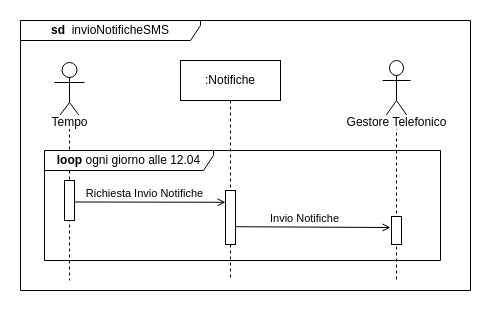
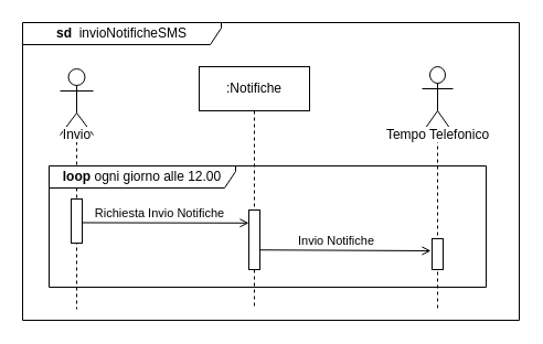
  <mxCell id="0" />
  <mxCell id="1" parent="0" />
  <mxCell id="2" value="&lt;b&gt;sd&amp;nbsp;&lt;/b&gt; invioNotificheSMS" style="shape=umlFrame;whiteSpace=wrap;html=1;width=180;height=20;" parent="1" vertex="1"><mxGeometry x="20" y="20" width="450" height="270" as="geometry" /></mxCell>
  <mxCell id="3" value="" style="shape=umlLifeline;participant=umlActor;perimeter=lifelinePerimeter;whiteSpace=wrap;html=1;container=1;collapsible=0;recursiveResize=0;verticalAlign=top;spacingTop=36;outlineConnect=0;size=60;" parent="1" vertex="1"><mxGeometry x="54" y="62" width="30" height="218" as="geometry" /></mxCell>
- <mxCell id="4" value="&lt;span style=&quot;background-color: rgb(255 , 255 , 255)&quot;&gt;&lt;font style=&quot;font-size: 12px&quot;&gt;Tempo&lt;/font&gt;&lt;/span&gt;" style="text;html=1;align=center;verticalAlign=middle;resizable=0;points=[];autosize=1;" parent="1" vertex="1"><mxGeometry x="44" y="112" width="50" height="20" as="geometry" /></mxCell>
+ <mxCell id="4" value="&lt;span style=&quot;background-color: rgb(255 , 255 , 255)&quot;&gt;&lt;font style=&quot;font-size: 12px&quot;&gt;Invio&lt;/font&gt;&lt;/span&gt;" style="text;html=1;align=center;verticalAlign=middle;resizable=0;points=[];autosize=1;" parent="1" vertex="1"><mxGeometry x="44" y="112" width="50" height="20" as="geometry" /></mxCell>
  <mxCell id="5" value="Invio Notifiche" style="html=1;verticalAlign=bottom;endArrow=open;endFill=0;endSize=6;exitX=1;exitY=0.671;exitDx=0;exitDy=0;exitPerimeter=0;startSize=8;" parent="1" source="8" edge="1"><mxGeometry x="-0.107" width="80" relative="1" as="geometry"><mxPoint x="240" y="227" as="sourcePoint" /><mxPoint x="390" y="227" as="targetPoint" /><mxPoint as="offset" /></mxGeometry></mxCell>
  <mxCell id="6" value="Richiesta Invio Notifiche" style="html=1;verticalAlign=bottom;endArrow=open;exitX=0.994;exitY=0.537;exitDx=0;exitDy=0;exitPerimeter=0;endFill=0;endSize=6;entryX=0;entryY=0.218;entryDx=0;entryDy=0;entryPerimeter=0;startSize=8;" parent="1" source="9" target="8" edge="1"><mxGeometry x="-0.075" width="80" relative="1" as="geometry"><mxPoint x="74" y="200" as="sourcePoint" /><mxPoint x="210" y="202" as="targetPoint" /><mxPoint as="offset" /></mxGeometry></mxCell>
  <mxCell id="7" value=":Notifiche" style="shape=umlLifeline;perimeter=lifelinePerimeter;whiteSpace=wrap;html=1;container=1;collapsible=0;recursiveResize=0;outlineConnect=0;" parent="1" vertex="1"><mxGeometry x="180" y="60" width="100" height="220" as="geometry" /></mxCell>
  <mxCell id="8" value="" style="html=1;points=[];perimeter=orthogonalPerimeter;" parent="7" vertex="1"><mxGeometry x="45" y="130" width="10" height="54" as="geometry" /></mxCell>
  <mxCell id="9" value="" style="html=1;points=[];perimeter=orthogonalPerimeter;" parent="1" vertex="1"><mxGeometry x="64" y="180" width="10" height="40" as="geometry" /></mxCell>
  <mxCell id="10" value="" style="shape=umlLifeline;participant=umlActor;perimeter=lifelinePerimeter;whiteSpace=wrap;html=1;container=1;collapsible=0;recursiveResize=0;verticalAlign=top;spacingTop=36;outlineConnect=0;size=60;" parent="1" vertex="1"><mxGeometry x="382" y="60" width="28" height="220" as="geometry" /></mxCell>
  <mxCell id="11" value="" style="html=1;points=[];perimeter=orthogonalPerimeter;" parent="10" vertex="1"><mxGeometry x="9" y="156" width="10" height="28" as="geometry" /></mxCell>
- <mxCell id="12" value="&lt;span style=&quot;background-color: rgb(255 , 255 , 255)&quot;&gt;&lt;font style=&quot;font-size: 12px&quot;&gt;Gestore Telefonico&lt;/font&gt;&lt;/span&gt;" style="text;html=1;align=center;verticalAlign=middle;resizable=0;points=[];autosize=1;" parent="1" vertex="1"><mxGeometry x="336" y="112" width="120" height="20" as="geometry" /></mxCell>
- <mxCell id="13" value="&lt;b&gt;loop &lt;/b&gt;ogni giorno alle 12.04" style="shape=umlFrame;whiteSpace=wrap;html=1;width=169;height=20;" parent="1" vertex="1"><mxGeometry x="44" y="150" width="396" height="110" as="geometry" /></mxCell>
+ <mxCell id="12" value="&lt;span style=&quot;background-color: rgb(255 , 255 , 255)&quot;&gt;&lt;font style=&quot;font-size: 12px&quot;&gt;Tempo Telefonico&lt;/font&gt;&lt;/span&gt;" style="text;html=1;align=center;verticalAlign=middle;resizable=0;points=[];autosize=1;" parent="1" vertex="1"><mxGeometry x="336" y="112" width="120" height="20" as="geometry" /></mxCell>
+ <mxCell id="13" value="&lt;b&gt;loop &lt;/b&gt;ogni giorno alle 12.00" style="shape=umlFrame;whiteSpace=wrap;html=1;width=169;height=20;" parent="1" vertex="1"><mxGeometry x="44" y="150" width="396" height="110" as="geometry" /></mxCell>
